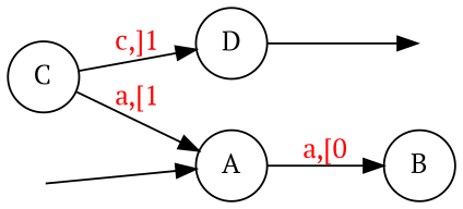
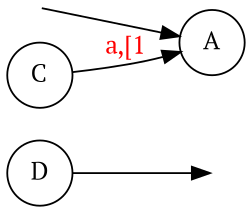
  digraph {
    fontname="PT Serif"
    rankdir=LR
    node [fontname="PT Serif" shape=circle]
    edge [fontname="PT Serif" fontcolor=red]
    Q1 [fixedsize=true height=0 style=invisible width=0]
    Q0 [fixedsize=true height=0 style=invisible width=0]
    A
-   B
    C
    D
    Q0 -> A [fontcolor=""]
-   A -> B [label="a,[0"]
    C -> A [label="a,[1"]
-   C -> D [label="c,]1"]
    D -> Q1 [fontcolor=""]
  }
